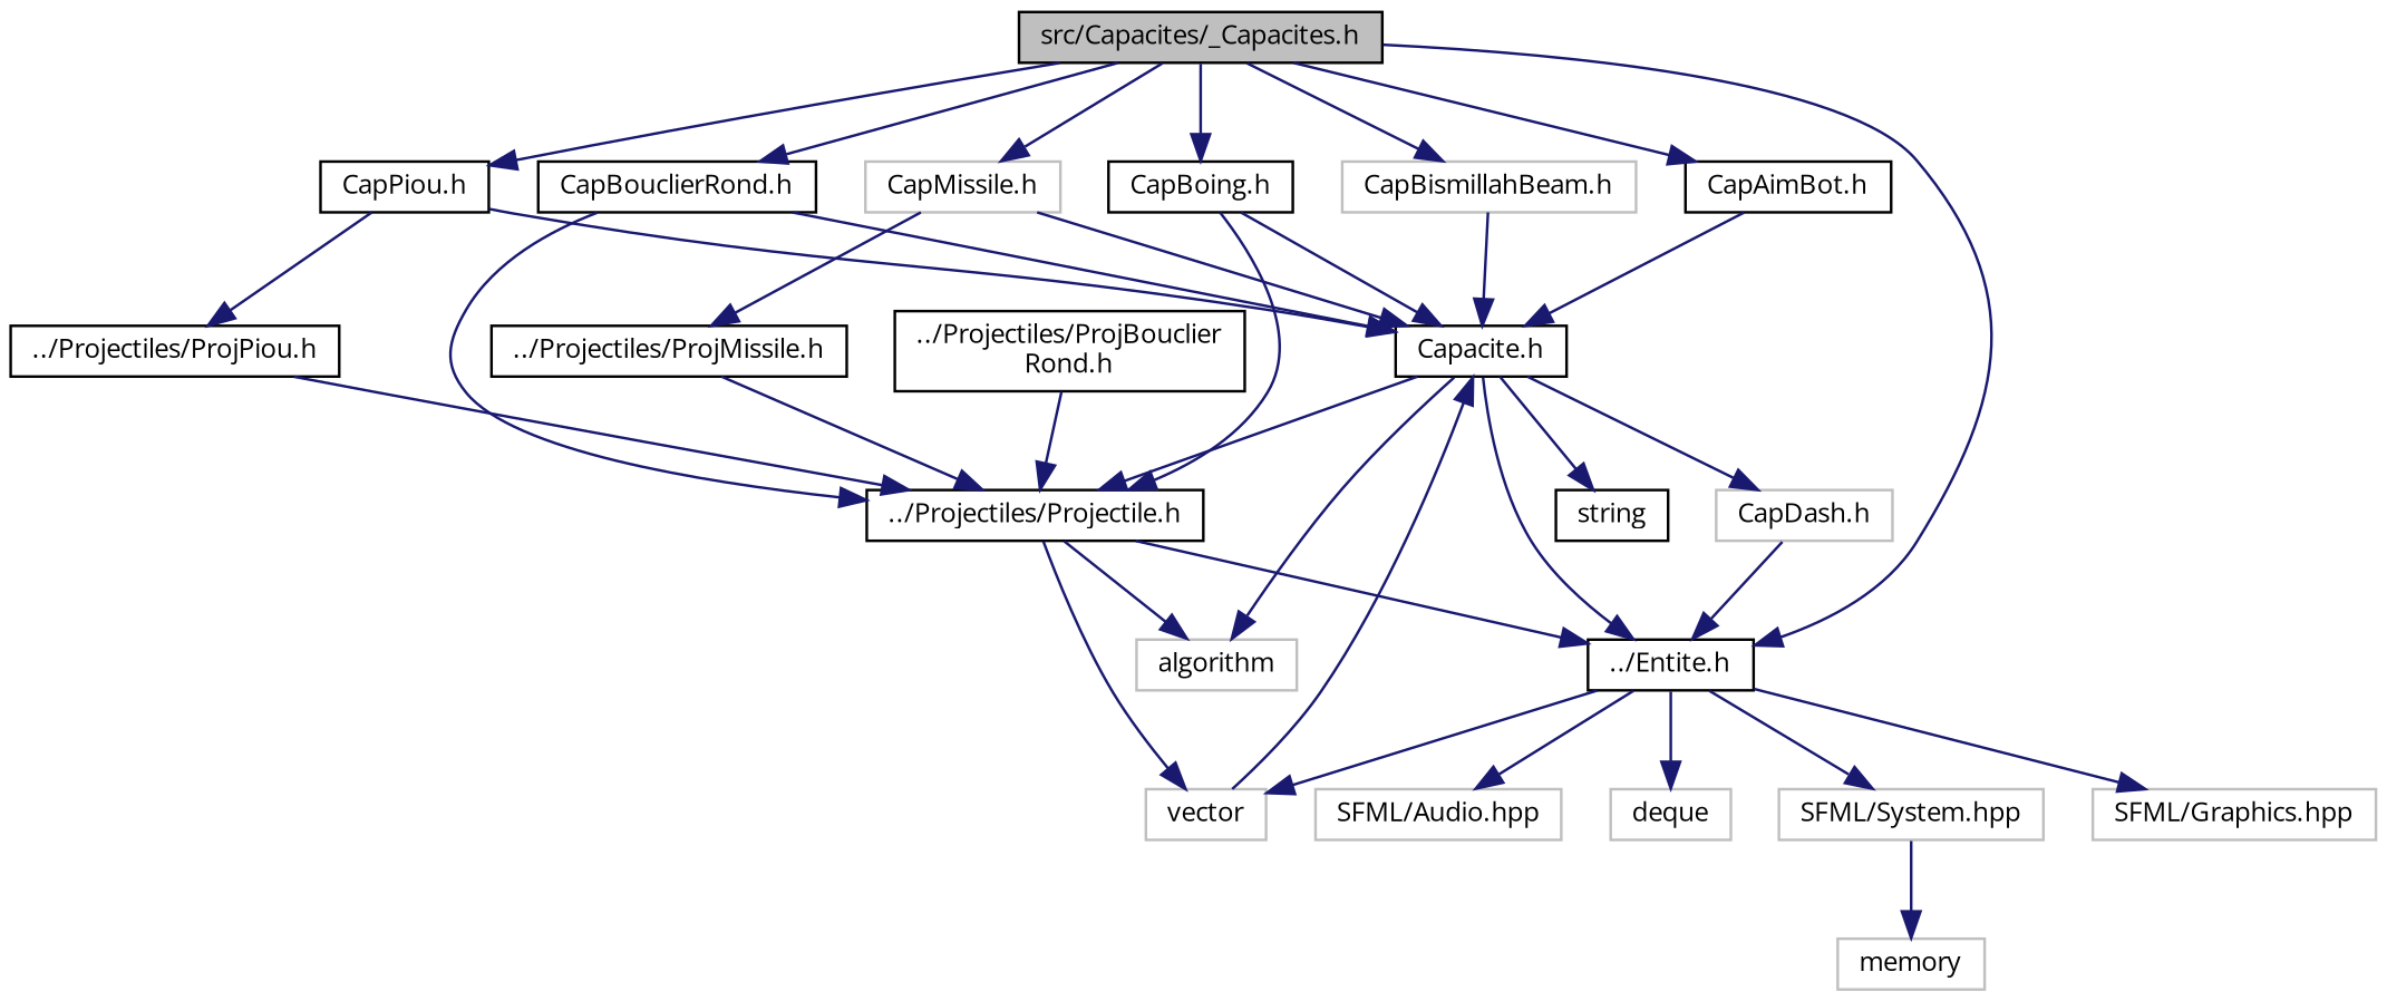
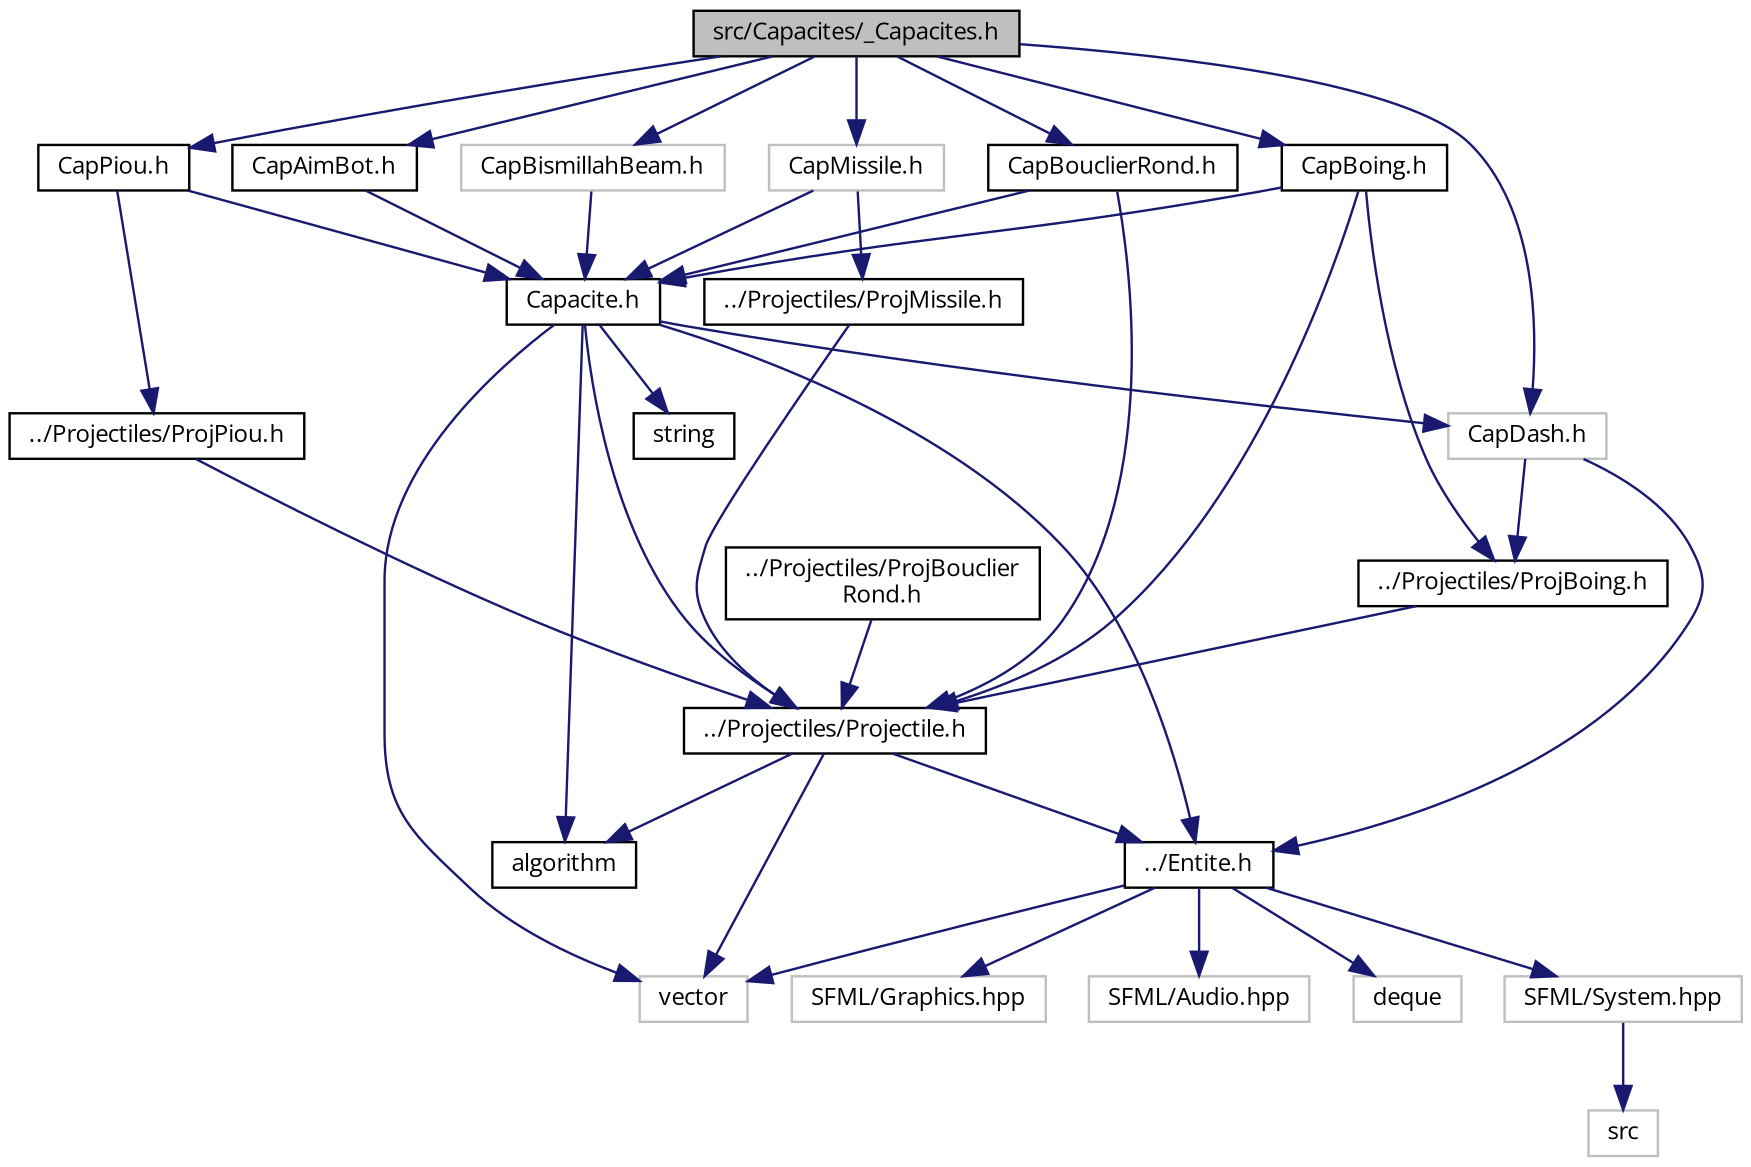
  digraph {
    fontname="Open Sans"
    node [color=black fillcolor=white fontname="Open Sans" fontsize=10 shape=record style=filled]
    edge [color=midnightblue fontname="Open Sans" fontsize=10 labelfontname=Helvetica labelfontsize=10 style=solid]
    n1 [fillcolor=grey75 fontcolor=black height=0.2 label="src/Capacites/_Capacites.h" width=0.4]
    n2 [height=0.2 label="CapBoing.h" width=0.4]
    n3 [height=0.2 label="CapPiou.h" width=0.4]
    n4 [color=grey75 height=0.2 label="CapDash.h" width=0.4]
    n5 [color=grey75 height=0.2 label="CapMissile.h" width=0.4]
    n6 [height=0.2 label="CapBouclierRond.h" width=0.4]
    n7 [height=0.2 label="CapAimBot.h" width=0.4]
    n8 [color=grey75 height=0.2 label="CapBismillahBeam.h" width=0.4]
    n9 [height=0.2 label="Capacite.h" width=0.4]
    n10 [height=0.2 label="../Projectiles/Projectile.h" width=0.4]
+   n11 [height=0.2 label="../Projectiles/ProjBoing.h" width=0.4]
    n12 [height=0.2 label="../Projectiles/ProjPiou.h" width=0.4]
    n13 [height=0.2 label="../Entite.h" width=0.4]
    n14 [height=0.2 label="../Projectiles/ProjMissile.h" width=0.4]
    n15 [color=grey75 height=0.2 label=vector width=0.4]
    n16 [height=0.2 label=string width=0.4]
-   n17 [color=grey75 height=0.2 label=algorithm width=0.4]
+   n17 [height=0.2 label=algorithm width=0.4]
    n18 [color=grey75 height=0.2 label="SFML/System.hpp" width=0.4]
    n19 [color=grey75 height=0.2 label="SFML/Graphics.hpp" width=0.4]
    n20 [color=grey75 height=0.2 label="SFML/Audio.hpp" width=0.4]
    n21 [color=grey75 height=0.2 label=deque width=0.4]
-   n22 [color=grey75 height=0.2 label=memory width=0.4]
+   n22 [color=grey75 height=0.2 label=src width=0.4]
    n23 [height=0.2 label="../Projectiles/ProjBouclier\lRond.h" width=0.4]
    n1 -> n2
    n1 -> n3
-   n1 -> n13
+   n1 -> n4
    n1 -> n5
    n1 -> n6
    n1 -> n7
    n1 -> n8
    n2 -> n9
    n2 -> n10
+   n2 -> n11
    n3 -> n9
    n3 -> n12
+   n4 -> n11
    n4 -> n13
    n5 -> n9
    n5 -> n14
    n6 -> n9
    n6 -> n10
    n7 -> n9
    n8 -> n9
    n9 -> n4
    n9 -> n10
    n9 -> n13
-   n15 -> n9
+   n9 -> n15
    n9 -> n16
    n9 -> n17
    n10 -> n13
    n10 -> n15
    n10 -> n17
+   n11 -> n10
    n12 -> n10
    n13 -> n15
    n13 -> n18
    n13 -> n19
    n13 -> n20
    n13 -> n21
    n14 -> n10
    n18 -> n22
    n23 -> n10
  }
